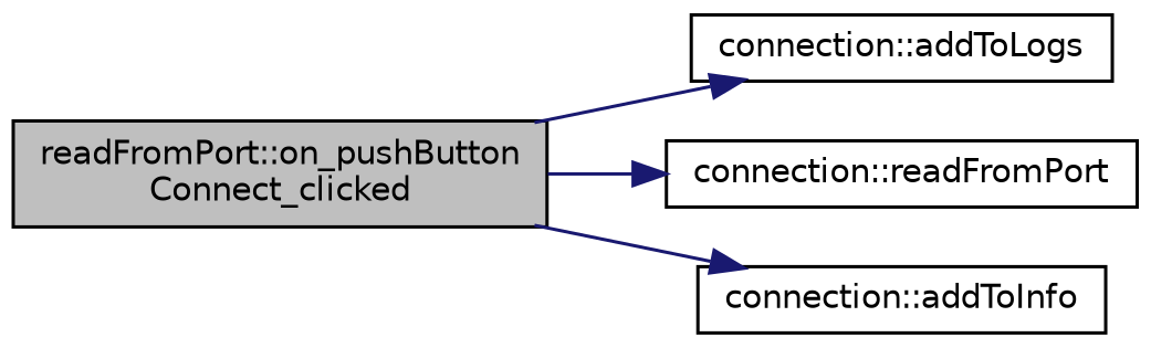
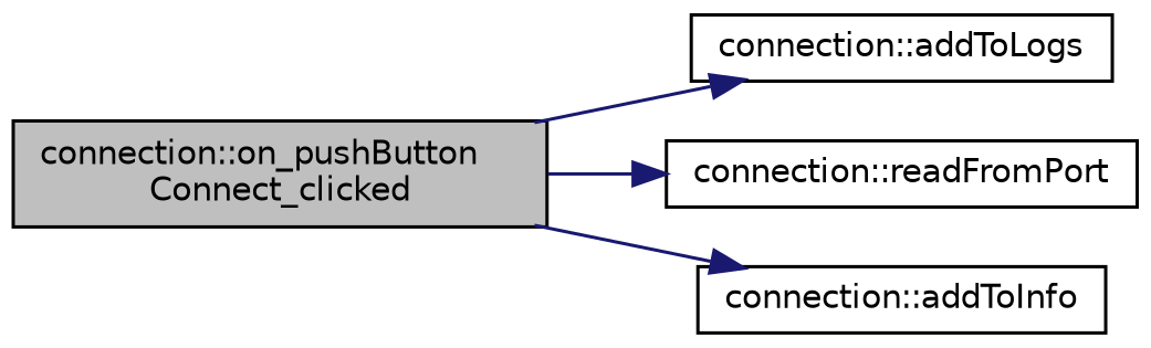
  digraph {
    rankdir=LR
    node [color=black fillcolor=white fontname=Helvetica fontsize=10 shape=record style=filled]
    edge [color=midnightblue fontname=Helvetica fontsize=10 labelfontname=Helvetica labelfontsize=10 style=solid]
-   n1 [fillcolor=grey75 fontcolor=black height=0.2 label="readFromPort::on_pushButton\lConnect_clicked" width=0.4]
+   n1 [fillcolor=grey75 fontcolor=black height=0.2 label="connection::on_pushButton\lConnect_clicked" width=0.4]
    n2 [height=0.2 label="connection::addToLogs" width=0.4]
    n3 [height=0.2 label="connection::readFromPort" width=0.4]
    n4 [height=0.2 label="connection::addToInfo" width=0.4]
    n1 -> n2
    n1 -> n3
    n1 -> n4
  }
